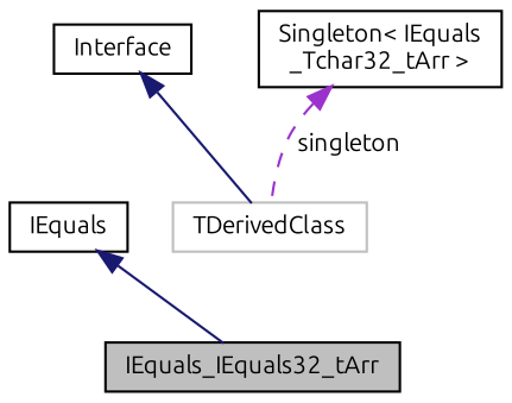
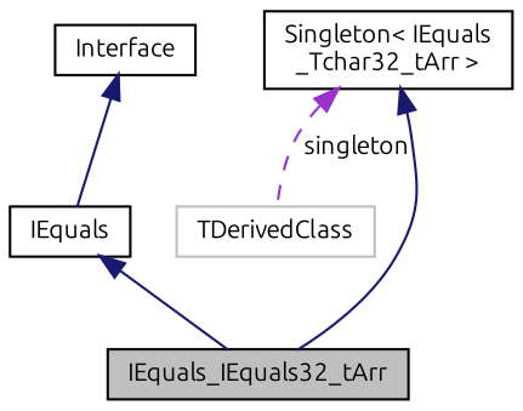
  digraph {
    fontname=Ubuntu
    node [color=black fillcolor=white fontname=Ubuntu fontsize=10 shape=record style=filled]
    edge [color=midnightblue dir=back fontname=Ubuntu fontsize=10 labelfontname=Helvetica labelfontsize=10 style=solid]
    n1 [fillcolor=grey75 fontcolor=black height=0.2 label=IEquals_IEquals32_tArr width=0.4]
    n2 [height=0.2 label=IEquals width=0.4]
    n3 [height=0.2 label=Interface width=0.4]
    n4 [height=0.2 label="Singleton\< IEquals\l_Tchar32_tArr \>" width=0.4]
    n5 [color=grey75 height=0.2 label=TDerivedClass width=0.4]
    n2 -> n1
-   n3 -> n5
+   n3 -> n2
+   n4 -> n1
    n4 -> n5 [color=darkorchid3 label=" singleton" style=dashed]
  }
